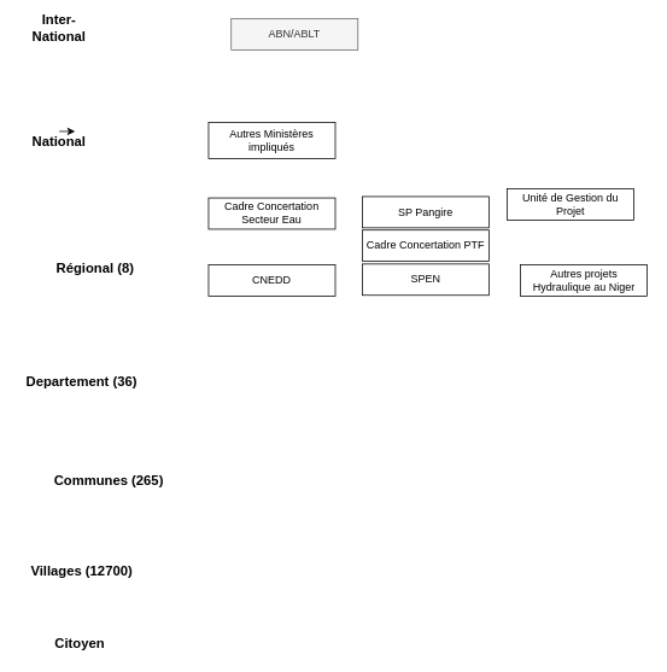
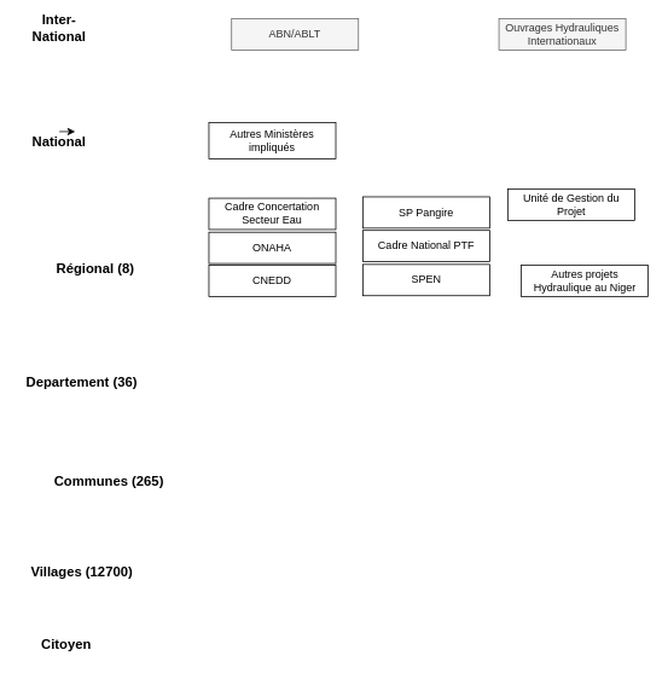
  <mxCell id="0" />
  <mxCell id="1" parent="0" />
  <mxCell id="2" value="National" style="text;html=1;strokeColor=none;fillColor=none;align=center;verticalAlign=middle;whiteSpace=wrap;rounded=0;fontStyle=1;fontSize=15;" vertex="1" parent="1"><mxGeometry x="30" y="144.5" width="70" height="20" as="geometry" /></mxCell>
  <mxCell id="3" value="Unité de Gestion du Projet" style="rounded=0;whiteSpace=wrap;html=1;" vertex="1" parent="1"><mxGeometry x="560" y="208" width="140" height="34.5" as="geometry" /></mxCell>
  <mxCell id="4" value="Autres Ministères impliqués" style="rounded=0;whiteSpace=wrap;html=1;" vertex="1" parent="1"><mxGeometry x="230" y="134.5" width="140" height="40" as="geometry" /></mxCell>
  <mxCell id="5" value="Inter-National" style="text;html=1;strokeColor=none;fillColor=none;align=center;verticalAlign=middle;whiteSpace=wrap;rounded=0;fontStyle=1;fontSize=15;" vertex="1" parent="1"><mxGeometry x="30" y="20" width="70" height="20" as="geometry" /></mxCell>
  <mxCell id="6" value="ABN/ABLT" style="rounded=0;whiteSpace=wrap;html=1;fillColor=#f5f5f5;strokeColor=#666666;fontColor=#333333;" vertex="1" parent="1"><mxGeometry x="255" y="20" width="140" height="34.5" as="geometry" /></mxCell>
  <mxCell id="7" value="Cadre Concertation Secteur Eau" style="rounded=0;whiteSpace=wrap;html=1;" vertex="1" parent="1"><mxGeometry x="230" y="218" width="140" height="34.5" as="geometry" /></mxCell>
- <mxCell id="8" value="Cadre Concertation PTF" style="rounded=0;whiteSpace=wrap;html=1;" vertex="1" parent="1"><mxGeometry x="400" y="253.5" width="140" height="34.5" as="geometry" /></mxCell>
+ <mxCell id="8" value="Cadre National PTF" style="rounded=0;whiteSpace=wrap;html=1;" vertex="1" parent="1"><mxGeometry x="400" y="253.5" width="140" height="34.5" as="geometry" /></mxCell>
+ <mxCell id="9" value="ONAHA" style="rounded=0;whiteSpace=wrap;html=1;" vertex="1" parent="1"><mxGeometry x="230" y="255.5" width="140" height="34.5" as="geometry" /></mxCell>
  <mxCell id="10" value="CNEDD" style="rounded=0;whiteSpace=wrap;html=1;" vertex="1" parent="1"><mxGeometry x="230" y="292" width="140" height="34.5" as="geometry" /></mxCell>
  <mxCell id="11" value="SP Pangire" style="rounded=0;whiteSpace=wrap;html=1;" vertex="1" parent="1"><mxGeometry x="400" y="216.5" width="140" height="34.5" as="geometry" /></mxCell>
  <mxCell id="12" value="Régional (8)" style="text;html=1;strokeColor=none;fillColor=none;align=center;verticalAlign=middle;whiteSpace=wrap;rounded=0;fontStyle=1;fontSize=15;" vertex="1" parent="1"><mxGeometry x="55" y="285" width="100" height="20" as="geometry" /></mxCell>
+ <mxCell id="13" value="Ouvrages Hydrauliques Internationaux" style="rounded=0;whiteSpace=wrap;html=1;fillColor=#f5f5f5;strokeColor=#666666;fontColor=#333333;" vertex="1" parent="1"><mxGeometry x="550" y="20" width="140" height="34.5" as="geometry" /></mxCell>
  <mxCell id="14" value="SPEN" style="rounded=0;whiteSpace=wrap;html=1;" vertex="1" parent="1"><mxGeometry x="400" y="291" width="140" height="34.5" as="geometry" /></mxCell>
  <mxCell id="15" value="Departement (36)" style="text;html=1;strokeColor=none;fillColor=none;align=center;verticalAlign=middle;whiteSpace=wrap;rounded=0;fontStyle=1;fontSize=15;" vertex="1" parent="1"><mxGeometry x="20" y="410" width="140" height="20" as="geometry" /></mxCell>
  <mxCell id="16" style="edgeStyle=orthogonalEdgeStyle;rounded=0;orthogonalLoop=1;jettySize=auto;html=1;exitX=0.5;exitY=0;exitDx=0;exitDy=0;entryX=0.75;entryY=0;entryDx=0;entryDy=0;fontSize=12;fontColor=#007FFF;" edge="1" parent="1" source="2" target="2"><mxGeometry relative="1" as="geometry" /></mxCell>
  <mxCell id="17" value="Communes (265)" style="text;html=1;strokeColor=none;fillColor=none;align=center;verticalAlign=middle;whiteSpace=wrap;rounded=0;fontStyle=1;fontSize=15;" vertex="1" parent="1"><mxGeometry x="50" y="520" width="140" height="20" as="geometry" /></mxCell>
  <mxCell id="18" value="Villages (12700)" style="text;html=1;strokeColor=none;fillColor=none;align=center;verticalAlign=middle;whiteSpace=wrap;rounded=0;fontStyle=1;fontSize=15;" vertex="1" parent="1"><mxGeometry x="20" y="620" width="140" height="20" as="geometry" /></mxCell>
- <mxCell id="19" value="Citoyen&amp;nbsp;" style="text;html=1;strokeColor=none;fillColor=none;align=center;verticalAlign=middle;whiteSpace=wrap;rounded=0;fontStyle=1;fontSize=15;" vertex="1" parent="1"><mxGeometry x="20" y="700" width="140" height="20" as="geometry" /></mxCell>
+ <mxCell id="19" value="Citoyen&amp;nbsp;" style="text;html=1;strokeColor=none;fillColor=none;align=center;verticalAlign=middle;whiteSpace=wrap;rounded=0;fontStyle=1;fontSize=15;" vertex="1" parent="1"><mxGeometry x="5" y="700" width="140" height="20" as="geometry" /></mxCell>
  <mxCell id="20" value="Autres projets Hydraulique au Niger" style="rounded=0;whiteSpace=wrap;html=1;" vertex="1" parent="1"><mxGeometry x="574.5" y="292" width="140" height="34.5" as="geometry" /></mxCell>
